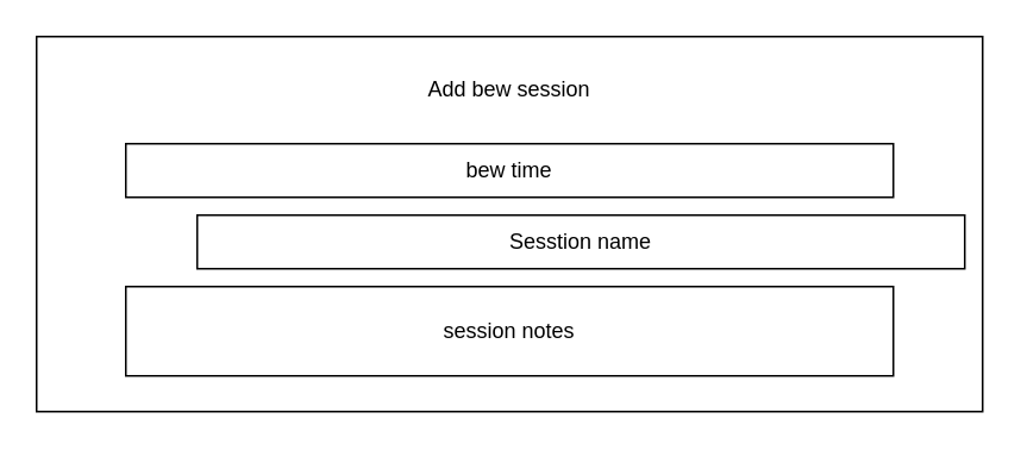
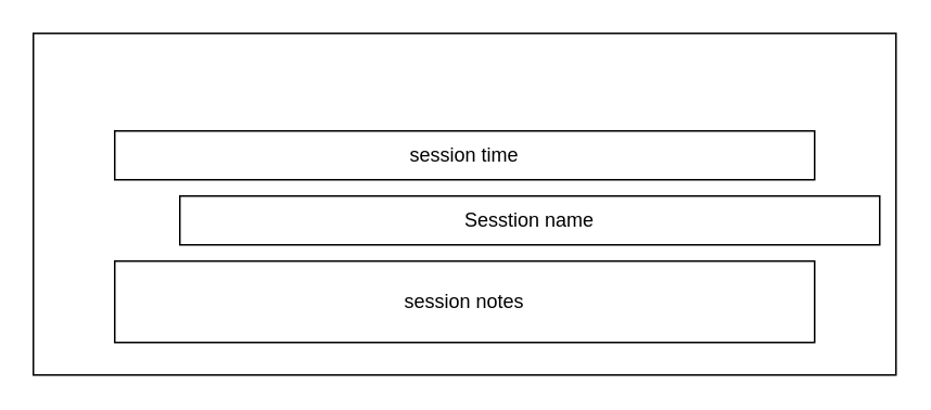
  <mxCell id="0" />
  <mxCell id="1" parent="0" />
  <mxCell id="2" value="" style="rounded=0;whiteSpace=wrap;html=1;" vertex="1" parent="1"><mxGeometry x="20" y="20" width="530" height="210" as="geometry" /></mxCell>
- <mxCell id="3" value="Add bew session" style="text;html=1;strokeColor=none;fillColor=none;align=center;verticalAlign=middle;whiteSpace=wrap;rounded=0;" vertex="1" parent="1"><mxGeometry x="185" y="40" width="200" height="20" as="geometry" /></mxCell>
- <mxCell id="4" value="bew time" style="rounded=0;whiteSpace=wrap;html=1;" vertex="1" parent="1"><mxGeometry x="70" y="80" width="430" height="30" as="geometry" /></mxCell>
+ <mxCell id="4" value="session time" style="rounded=0;whiteSpace=wrap;html=1;" vertex="1" parent="1"><mxGeometry x="70" y="80" width="430" height="30" as="geometry" /></mxCell>
  <mxCell id="5" value="Sesstion name" style="rounded=0;whiteSpace=wrap;html=1;" vertex="1" parent="1"><mxGeometry x="110" y="120" width="430" height="30" as="geometry" /></mxCell>
  <mxCell id="6" value="session notes" style="rounded=0;whiteSpace=wrap;html=1;" vertex="1" parent="1"><mxGeometry x="70" y="160" width="430" height="50" as="geometry" /></mxCell>
